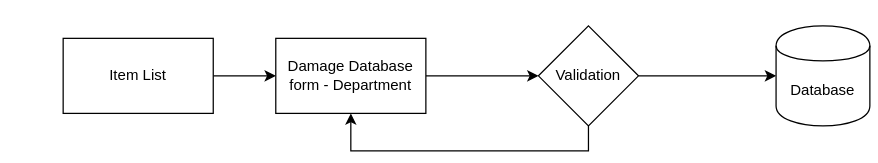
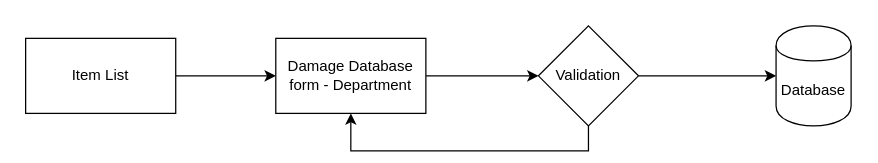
  <mxCell id="0" />
  <mxCell id="1" parent="0" />
  <mxCell id="2" style="edgeStyle=orthogonalEdgeStyle;rounded=0;orthogonalLoop=1;jettySize=auto;html=1;exitX=1;exitY=0.5;exitDx=0;exitDy=0;entryX=0;entryY=0.5;entryDx=0;entryDy=0;" edge="1" parent="1" source="3" target="5"><mxGeometry relative="1" as="geometry" /></mxCell>
- <mxCell id="3" value="Item List" style="rounded=0;whiteSpace=wrap;html=1;" vertex="1" parent="1"><mxGeometry x="50" y="30" width="120" height="60" as="geometry" /></mxCell>
+ <mxCell id="3" value="Item List" style="rounded=0;whiteSpace=wrap;html=1;" vertex="1" parent="1"><mxGeometry x="20" y="30" width="120" height="60" as="geometry" /></mxCell>
  <mxCell id="4" style="edgeStyle=orthogonalEdgeStyle;rounded=0;orthogonalLoop=1;jettySize=auto;html=1;exitX=1;exitY=0.5;exitDx=0;exitDy=0;entryX=0;entryY=0.5;entryDx=0;entryDy=0;" edge="1" parent="1" source="5" target="8"><mxGeometry relative="1" as="geometry" /></mxCell>
  <mxCell id="5" value="Damage Database form - Department" style="rounded=0;whiteSpace=wrap;html=1;" vertex="1" parent="1"><mxGeometry x="220" y="30" width="120" height="60" as="geometry" /></mxCell>
  <mxCell id="6" style="edgeStyle=orthogonalEdgeStyle;rounded=0;orthogonalLoop=1;jettySize=auto;html=1;exitX=1;exitY=0.5;exitDx=0;exitDy=0;entryX=0;entryY=0.5;entryDx=0;entryDy=0;" edge="1" parent="1" source="8" target="9"><mxGeometry relative="1" as="geometry" /></mxCell>
  <mxCell id="7" style="edgeStyle=orthogonalEdgeStyle;rounded=0;orthogonalLoop=1;jettySize=auto;html=1;exitX=0.5;exitY=1;exitDx=0;exitDy=0;entryX=0.5;entryY=1;entryDx=0;entryDy=0;" edge="1" parent="1" source="8" target="5"><mxGeometry relative="1" as="geometry" /></mxCell>
  <mxCell id="8" value="Validation" style="rhombus;whiteSpace=wrap;html=1;" vertex="1" parent="1"><mxGeometry x="430" y="20" width="80" height="80" as="geometry" /></mxCell>
- <mxCell id="9" value="Database" style="shape=cylinder;whiteSpace=wrap;html=1;boundedLbl=1;backgroundOutline=1;" vertex="1" parent="1"><mxGeometry x="620" y="20" width="75" height="80" as="geometry" /></mxCell>
+ <mxCell id="9" value="Database" style="shape=cylinder;whiteSpace=wrap;html=1;boundedLbl=1;backgroundOutline=1;" vertex="1" parent="1"><mxGeometry x="620" y="20" width="60" height="80" as="geometry" /></mxCell>
